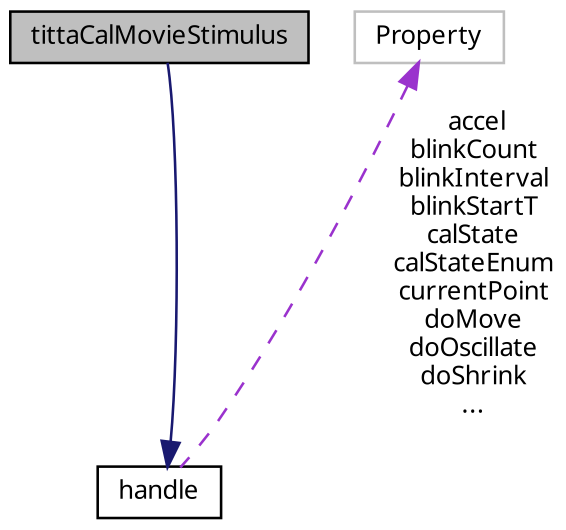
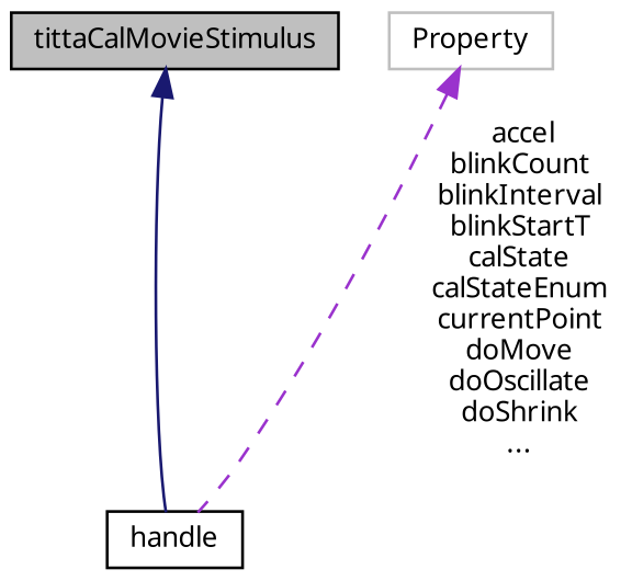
  digraph {
    node [color=black fillcolor=white fontname="Graublau Slab" fontsize=10 shape=record style=filled]
    edge [dir=back fontname="Graublau Slab" fontsize=10 labelfontname="Graublau Slab" labelfontsize=10]
    n1 [fillcolor=grey75 fontcolor=black height=0.2 label=tittaCalMovieStimulus width=0.4]
    n2 [height=0.2 label=handle width=0.4]
    n3 [color=grey75 height=0.2 label=Property width=0.4]
-   n2 -> n1 [color=midnightblue style=solid]
+   n1 -> n2 [color=midnightblue style=solid]
    n3 -> n2 [color=darkorchid3 label=" accel\nblinkCount\nblinkInterval\nblinkStartT\ncalState\ncalStateEnum\ncurrentPoint\ndoMove\ndoOscillate\ndoShrink\n..." style=dashed]
  }
